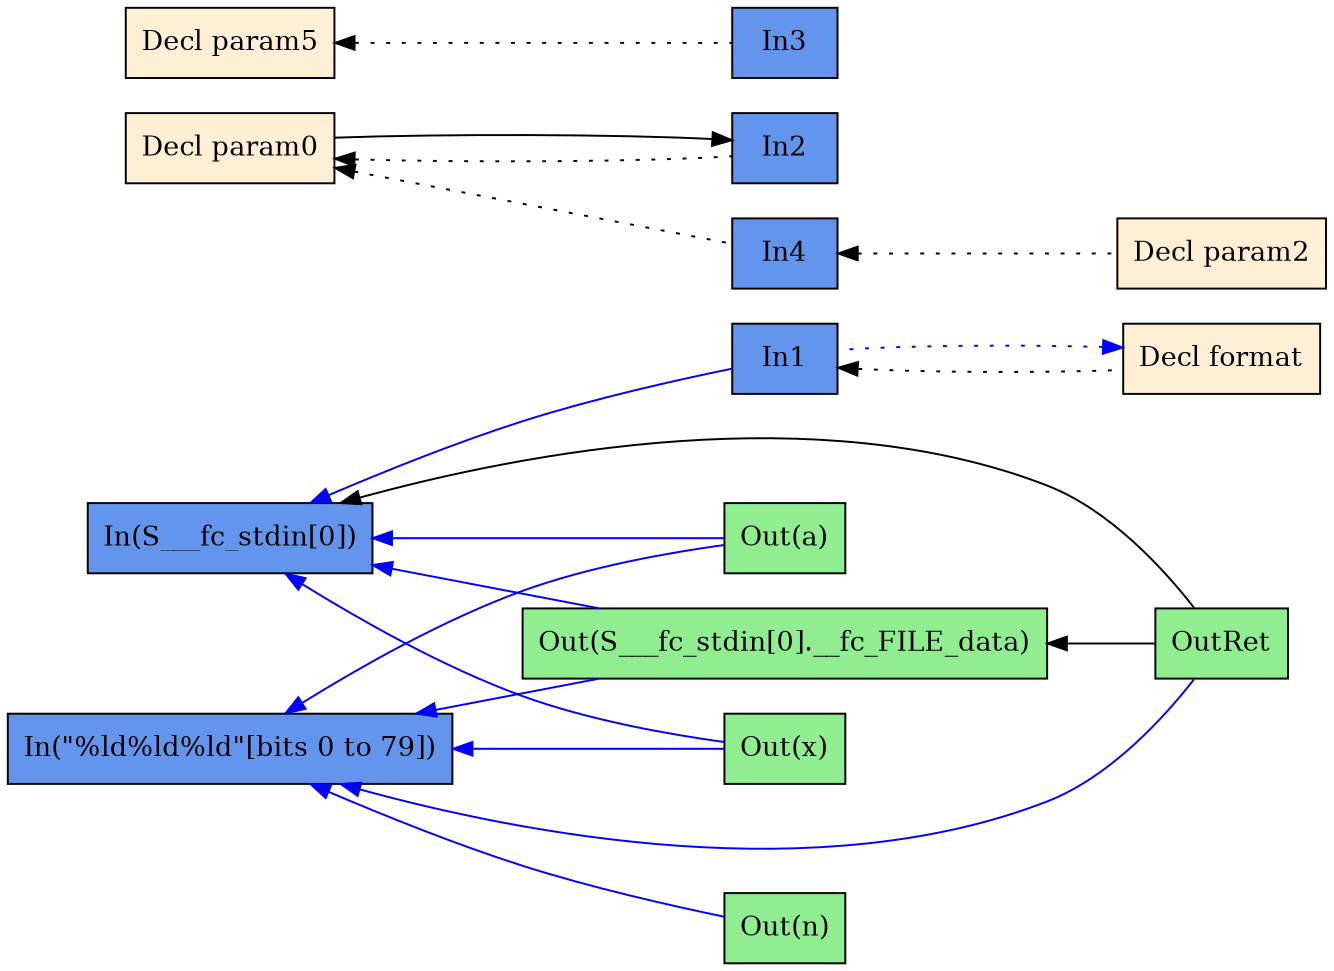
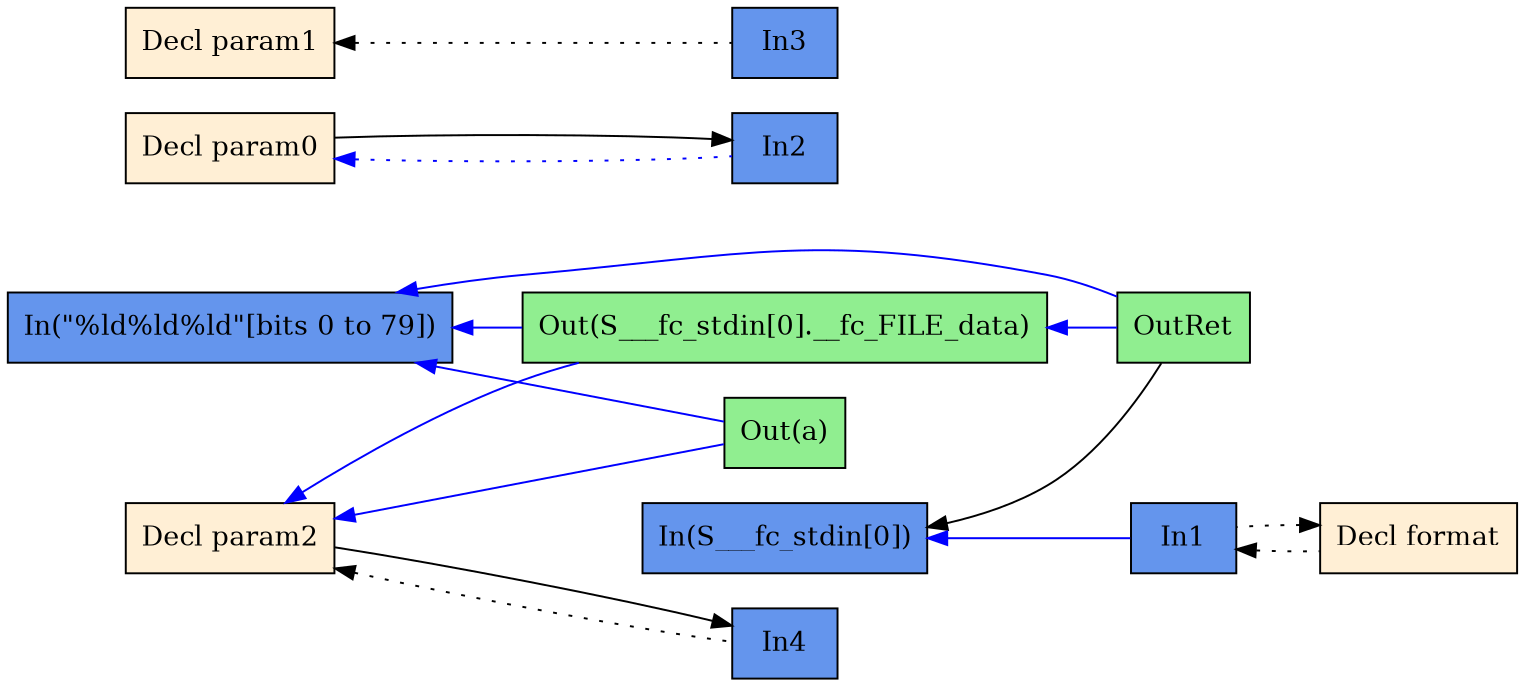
  digraph {
    rankdir=LR
    node [fillcolor="#6495ED" shape=box style=filled]
    edge [color="#0000FF" dir=back]
    n1 [fillcolor="#90EE90" label=OutRet]
    n2 [label="In(S___fc_stdin[0])"]
    n3 [fillcolor="#90EE90" label="Out(a)"]
-   n4 [fillcolor="#90EE90" label="Out(x)"]
    n5 [fillcolor="#90EE90" label="Out(S___fc_stdin[0].__fc_FILE_data)"]
    n6 [label=In1]
-   n7 [fillcolor="#90EE90" label="Out(n)"]
    n8 [label="In(\"%ld%ld%ld\"[bits 0 to 79])"]
    n9 [fillcolor="#FFEFD5" label="Decl format"]
    n10 [fillcolor="#FFEFD5" label="Decl param0"]
    n11 [label=In2]
-   n12 [fillcolor="#FFEFD5" label="Decl param5"]
+   n12 [fillcolor="#FFEFD5" label="Decl param1"]
    n13 [label=In3]
    n14 [fillcolor="#FFEFD5" label="Decl param2"]
    n15 [label=In4]
    n2 -> n1 [color="#000000"]
-   n2 -> n3
-   n2 -> n4
-   n2 -> n5
+   n14 -> n3
+   n14 -> n5
    n2 -> n6
-   n5 -> n1 [color="#000000"]
+   n5 -> n1
    n6 -> n9 [color="#000000" style=dotted]
    n8 -> n1
    n8 -> n3
-   n8 -> n4
    n8 -> n5
-   n8 -> n7
-   n9 -> n6 [style=dotted]
-   n10 -> n11 [color="#000000" style=dotted]
+   n9 -> n6 [color="#000000" style=dotted]
+   n10 -> n11 [style=dotted]
    n11 -> n10 [color="#000000" style=solid]
    n12 -> n13 [color="#000000" style=dotted]
-   n10 -> n15 [color="#000000" style=dotted]
-   n15 -> n14 [color="#000000" style=dotted]
+   n14 -> n15 [color="#000000" style=dotted]
+   n15 -> n14 [color="#000000" style=solid]
  }
